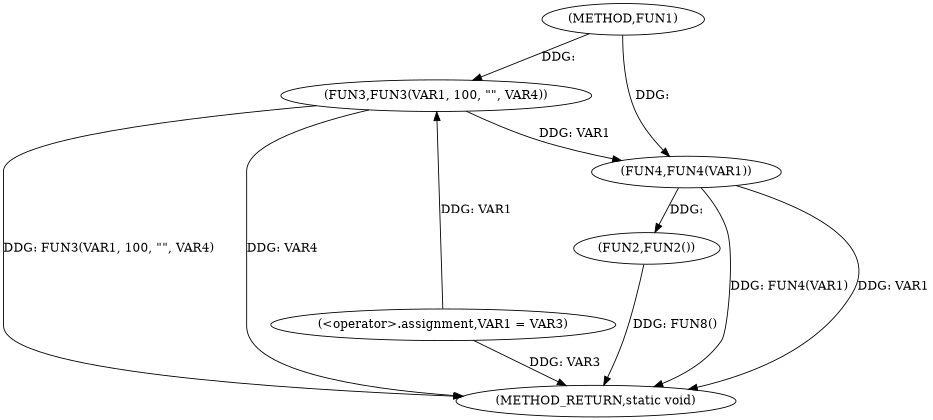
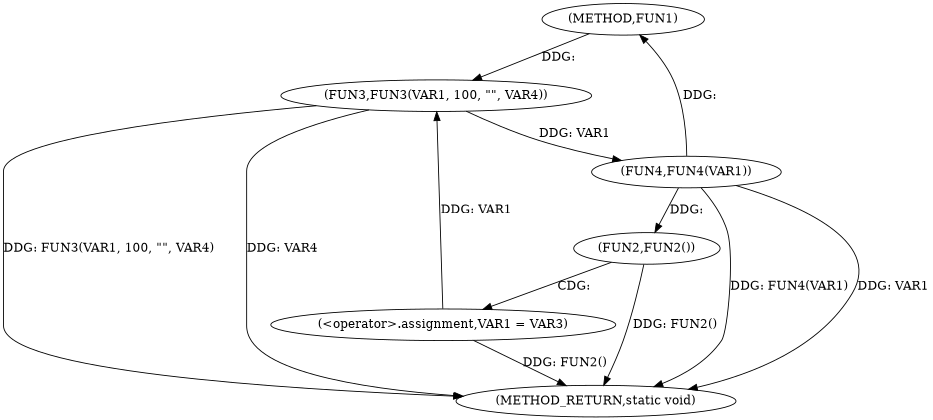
  digraph {
    n1 [label="(METHOD,FUN1)"]
    n2 [label="(FUN3,FUN3(VAR1, 100, \"\", VAR4))"]
    n3 [label="(FUN4,FUN4(VAR1))"]
    n4 [label="(FUN2,FUN2())"]
    n5 [label="(<operator>.assignment,VAR1 = VAR3)"]
    n6 [label="(METHOD_RETURN,static void)"]
    n1 -> n2 [label="DDG: "]
-   n1 -> n3 [label="DDG: "]
+   n3 -> n1 [label="DDG: "]
    n2 -> n3 [label="DDG: VAR1"]
    n2 -> n6 [label="DDG: VAR4"]
    n2 -> n6 [label="DDG: FUN3(VAR1, 100, \"\", VAR4)"]
    n3 -> n4 [label="DDG: "]
    n3 -> n6 [label="DDG: FUN4(VAR1)"]
    n3 -> n6 [label="DDG: VAR1"]
-   n4 -> n6 [label="DDG: FUN8()"]
+   n4 -> n5 [label="CDG: "]
+   n4 -> n6 [label="DDG: FUN2()"]
    n5 -> n2 [label="DDG: VAR1"]
-   n5 -> n6 [label="DDG: VAR3"]
+   n5 -> n6 [label="DDG: FUN2()"]
  }
